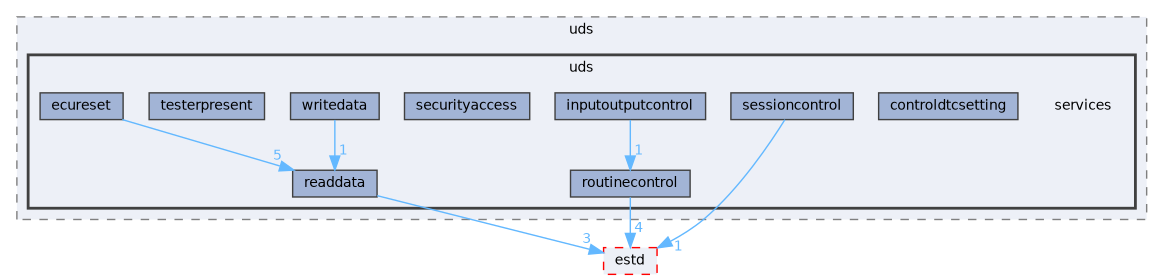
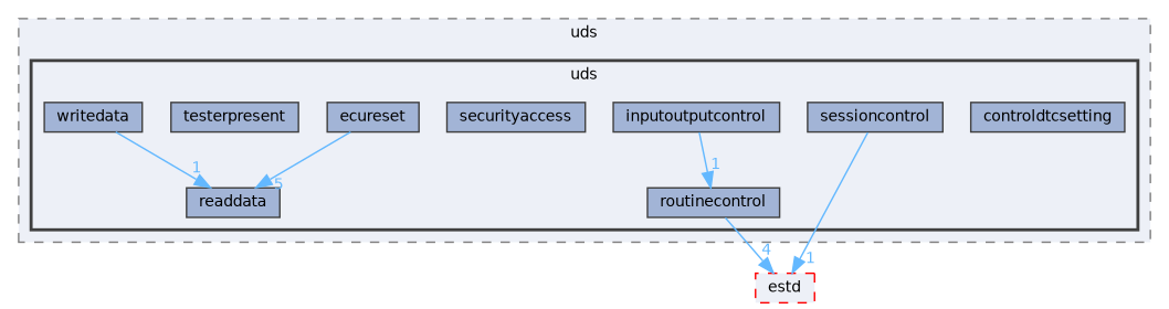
  digraph {
    compound=true
    node [fontname=Helvetica fontsize=10 shape=box color=grey25 fillcolor="#a2b4d6" style=filled]
    edge [color=steelblue1 fontcolor=steelblue1 fontname=Helvetica fontsize=10 headlabel=1 labeldistance=1.5 labelfontname=Helvetica labelfontsize=10]
-   n1 [height=0.2 label=services shape=plaintext width=0.4 color="" fillcolor="" style=""]
    n2 [height=0.2 label=controldtcsetting width=0.4]
    n3 [height=0.2 label=ecureset width=0.4]
    n4 [height=0.2 label=inputoutputcontrol width=0.4]
    n5 [height=0.2 label=readdata width=0.4]
    n6 [height=0.2 label=routinecontrol width=0.4]
    n7 [height=0.2 label=securityaccess width=0.4]
    n8 [height=0.2 label=sessioncontrol width=0.4]
    n9 [height=0.2 label=testerpresent width=0.4]
    n10 [height=0.2 label=writedata width=0.4]
    n11 [color=red fillcolor="#edf0f7" height=0.2 label=estd style="filled,dashed" width=0.4]
    subgraph cluster_1 {
      bgcolor="#edf0f7"
      fontname=Helvetica
      fontsize=10
      label=uds
      pencolor=grey50
      style="filled,dashed"
      subgraph cluster_2 {
        bgcolor="#edf0f7"
        fontname=Helvetica
        fontsize=10
        label=uds
        pencolor=grey25
        style="filled,bold"
-       n1
        n2
        n3
        n4
        n5
        n6
        n7
        n8
        n9
        n10
      }
    }
    n3 -> n5 [headlabel=5]
    n4 -> n6
-   n5 -> n11 [headlabel=3]
    n6 -> n11 [headlabel=4]
    n8 -> n11
    n10 -> n5
  }
